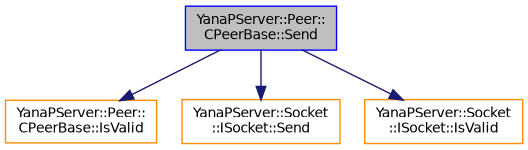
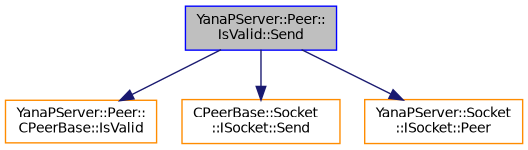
  digraph {
    rankdir=TB
    node [color=darkorange fillcolor=white fontname=Helvetica fontsize=10 shape=record style=filled]
    edge [color=midnightblue fontname=Helvetica fontsize=10 labelfontname=Helvetica labelfontsize=10 style=solid]
-   n1 [color=blue fillcolor=grey75 fontcolor=black height=0.2 label="YanaPServer::Peer::\lCPeerBase::Send" width=0.4]
+   n1 [color=blue fillcolor=grey75 fontcolor=black height=0.2 label="YanaPServer::Peer::\lIsValid::Send" width=0.4]
    n2 [height=0.2 label="YanaPServer::Peer::\lCPeerBase::IsValid" width=0.4]
-   n3 [height=0.2 label="YanaPServer::Socket\l::ISocket::Send" width=0.4]
-   n4 [height=0.2 label="YanaPServer::Socket\l::ISocket::IsValid" width=0.4]
+   n3 [height=0.2 label="CPeerBase::Socket\l::ISocket::Send" width=0.4]
+   n4 [height=0.2 label="YanaPServer::Socket\l::ISocket::Peer" width=0.4]
    n1 -> n2
    n1 -> n3
    n1 -> n4
  }
